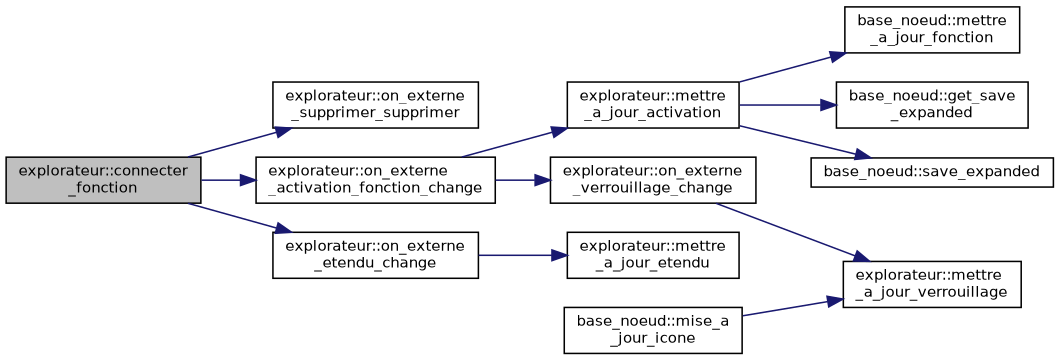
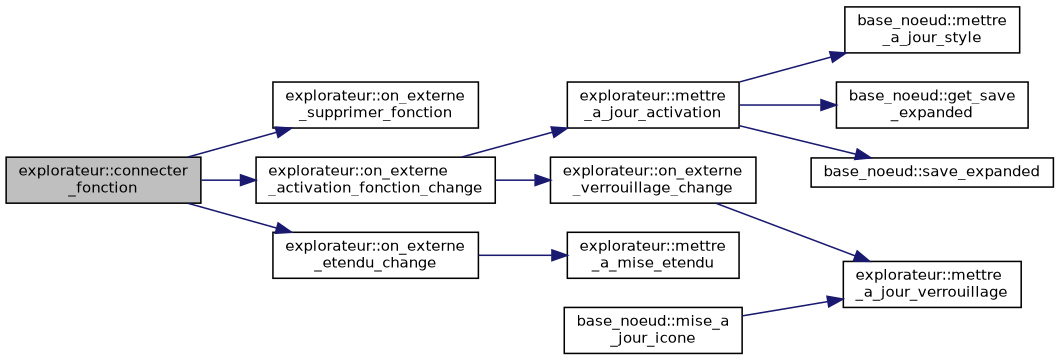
  digraph {
    rankdir=LR
    node [color=black fillcolor=white fontname=Helvetica fontsize=10 shape=record style=filled]
    edge [color=midnightblue fontname=Helvetica fontsize=10 labelfontname=Helvetica labelfontsize=10 style=solid]
    n1 [fillcolor=grey75 fontcolor=black height=0.2 label="explorateur::connecter\l_fonction" width=0.4]
-   n2 [height=0.2 label="explorateur::on_externe\l_supprimer_supprimer" width=0.4]
+   n2 [height=0.2 label="explorateur::on_externe\l_supprimer_fonction" width=0.4]
    n3 [height=0.2 label="explorateur::on_externe\l_activation_fonction_change" width=0.4]
    n4 [height=0.2 label="explorateur::on_externe\l_etendu_change" width=0.4]
    n5 [height=0.2 label="explorateur::on_externe\l_verrouillage_change" width=0.4]
    n6 [height=0.2 label="explorateur::mettre\l_a_jour_activation" width=0.4]
    n7 [height=0.2 label="explorateur::mettre\l_a_jour_verrouillage" width=0.4]
-   n8 [height=0.2 label="explorateur::mettre\l_a_jour_etendu" width=0.4]
+   n8 [height=0.2 label="explorateur::mettre\l_a_mise_etendu" width=0.4]
    n9 [height=0.2 label="base_noeud::get_save\l_expanded" width=0.4]
    n10 [height=0.2 label="base_noeud::save_expanded" width=0.4]
-   n11 [height=0.2 label="base_noeud::mettre\l_a_jour_fonction" width=0.4]
+   n11 [height=0.2 label="base_noeud::mettre\l_a_jour_style" width=0.4]
    n12 [height=0.2 label="base_noeud::mise_a\l_jour_icone" width=0.4]
    n1 -> n2
    n1 -> n3
    n1 -> n4
    n3 -> n5
    n3 -> n6
    n4 -> n8
    n5 -> n7
    n6 -> n9
    n6 -> n10
    n6 -> n11
    n12 -> n7
  }
